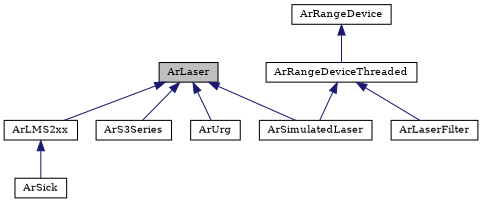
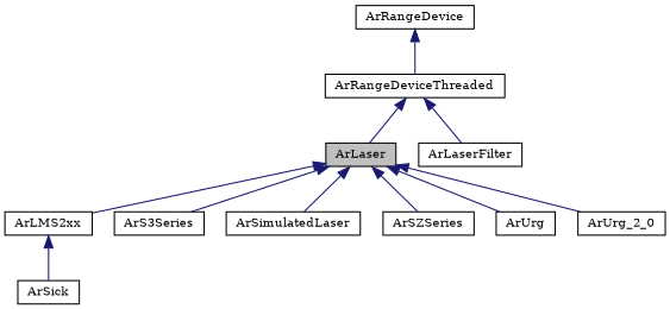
  digraph {
    fontname="DejaVu Serif"
    node [color=black fillcolor=white fontname="DejaVu Serif" fontsize=10 shape=record style=filled]
    edge [color=midnightblue dir=back fontname="DejaVu Serif" fontsize=10 labelfontname=FreeSans labelfontsize=10 style=solid]
    n1 [fillcolor=grey75 fontcolor=black height=0.2 label=ArLaser width=0.4]
    n2 [height=0.2 label=ArLMS2xx width=0.4]
    n3 [height=0.2 label=ArS3Series width=0.4]
    n4 [height=0.2 label=ArSimulatedLaser width=0.4]
+   n5 [height=0.2 label=ArSZSeries width=0.4]
    n6 [height=0.2 label=ArUrg width=0.4]
+   n7 [height=0.2 label=ArUrg_2_0 width=0.4]
    n8 [height=0.2 label=ArLaserFilter width=0.4]
    n9 [height=0.2 label=ArSick width=0.4]
    n10 [height=0.2 label=ArRangeDeviceThreaded width=0.4]
    n11 [height=0.2 label=ArRangeDevice width=0.4]
    n1 -> n2
    n1 -> n3
    n1 -> n4
+   n1 -> n5
    n1 -> n6
+   n1 -> n7
    n2 -> n9
-   n10 -> n4
+   n10 -> n1
    n10 -> n8
    n11 -> n10
  }
